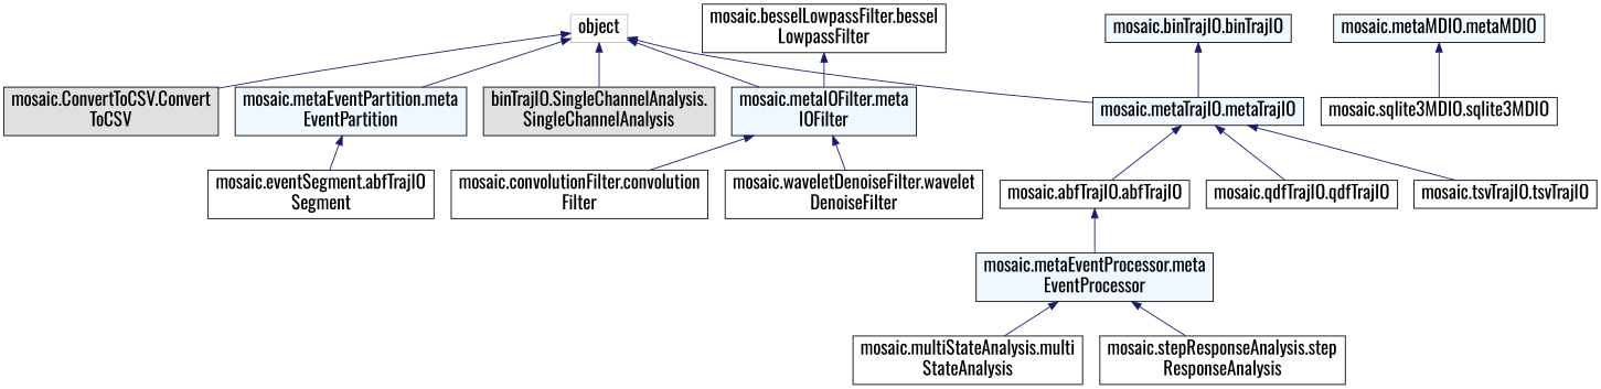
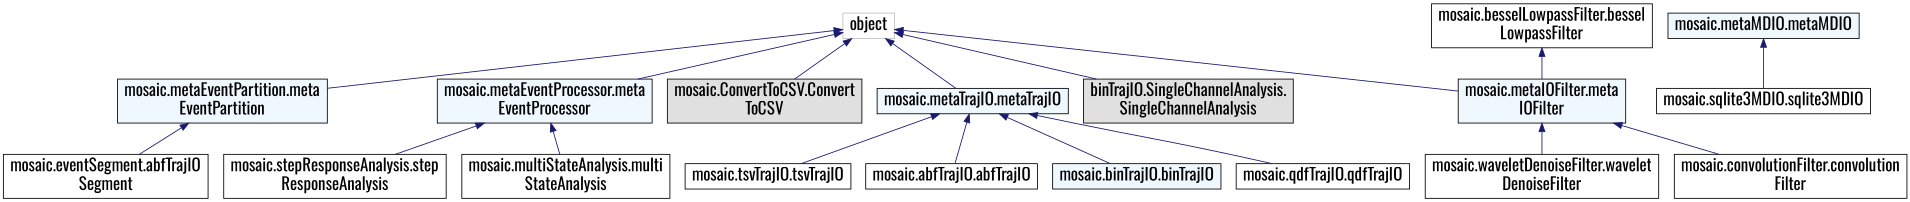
  digraph {
    fontname=Oswald
    rankdir=TB
    node [color=black fillcolor=white fontname=Oswald fontsize=20 shape=record style=filled]
    edge [color=midnightblue dir=back fontname=Oswald fontsize=20 labelfontname=Helvetica labelfontsize=20 style=solid]
    n1 [color=grey75 height=0.2 label=object width=0.4]
    n2 [fillcolor=grey88 height=0.2 label="mosaic.ConvertToCSV.Convert\lToCSV" width=0.4]
    n3 [fillcolor=aliceblue height=0.2 label="mosaic.metaEventPartition.meta\lEventPartition" width=0.4]
    n4 [fillcolor=aliceblue height=0.2 label="mosaic.metaEventProcessor.meta\lEventProcessor" width=0.4]
    n5 [fillcolor=aliceblue height=0.2 label="mosaic.metaIOFilter.meta\lIOFilter" width=0.4]
    n6 [fillcolor=aliceblue height=0.2 label="mosaic.metaTrajIO.metaTrajIO" width=0.4]
    n7 [fillcolor=grey88 height=0.2 label="binTrajIO.SingleChannelAnalysis.\lSingleChannelAnalysis" width=0.4]
    n8 [height=0.2 label="mosaic.eventSegment.abfTrajIO\lSegment" width=0.4]
    n9 [height=0.2 label="mosaic.multiStateAnalysis.multi\lStateAnalysis" width=0.4]
    n10 [height=0.2 label="mosaic.stepResponseAnalysis.step\lResponseAnalysis" width=0.4]
    n11 [height=0.2 label="mosaic.convolutionFilter.convolution\lFilter" width=0.4]
    n12 [height=0.2 label="mosaic.waveletDenoiseFilter.wavelet\lDenoiseFilter" width=0.4]
    n13 [fillcolor=aliceblue height=0.2 label="mosaic.metaMDIO.metaMDIO" width=0.4]
    n14 [height=0.2 label="mosaic.sqlite3MDIO.sqlite3MDIO" width=0.4]
    n15 [height=0.2 label="mosaic.abfTrajIO.abfTrajIO" width=0.4]
    n16 [fillcolor=aliceblue height=0.2 label="mosaic.binTrajIO.binTrajIO" width=0.4]
    n17 [height=0.2 label="mosaic.qdfTrajIO.qdfTrajIO" width=0.4]
    n18 [height=0.2 label="mosaic.tsvTrajIO.tsvTrajIO" width=0.4]
    n19 [height=0.2 label="mosaic.besselLowpassFilter.bessel\lLowpassFilter" width=0.4]
    n1 -> n2
    n1 -> n3
-   n15 -> n4
+   n1 -> n4
    n1 -> n5
    n1 -> n6
    n1 -> n7
    n3 -> n8
    n4 -> n9
    n4 -> n10
    n5 -> n11
    n5 -> n12
    n6 -> n15
-   n16 -> n6
+   n6 -> n16
    n6 -> n17
    n6 -> n18
    n13 -> n14
    n19 -> n5
  }
